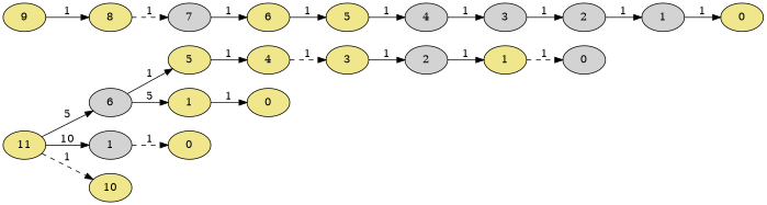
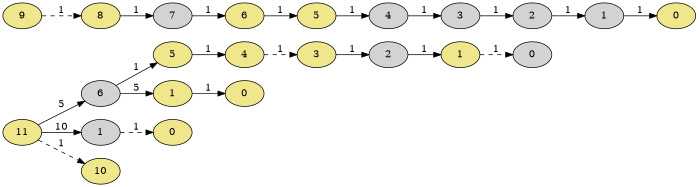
  digraph {
    rankdir=LR
    node [fillcolor=khaki style=filled]
    edge [style=solid]
    n1 [fillcolor=lightgrey label=6]
    n2 [label=5]
    n3 [label=1]
    n4 [label=4]
    n5 [label=0]
    n6 [label=3]
    n7 [fillcolor=lightgrey label=2]
    n8 [label=1]
    n9 [fillcolor=lightgrey label=0]
    n10 [fillcolor=lightgrey label=1]
    n11 [label=0]
    11
    10
    9
    8
    7 [fillcolor=lightgrey]
    6
    5
    4 [fillcolor=lightgrey]
    3 [fillcolor=lightgrey]
    2 [fillcolor=lightgrey]
    1 [fillcolor=lightgrey]
    0
    n1 -> n2 [label=1]
    n1 -> n3 [label=5]
    n2 -> n4 [label=1]
    n3 -> n5 [label=1]
    n4 -> n6 [label=1 style=dashed]
    n6 -> n7 [label=1]
    n7 -> n8 [label=1]
    n8 -> n9 [label=1 style=dashed]
    n10 -> n11 [label=1 style=dashed]
    11 -> n1 [label=5]
    11 -> n10 [label=10]
    11 -> 10 [label=1 style=dashed]
-   9 -> 8 [label=1]
-   8 -> 7 [label=1 style=dashed]
+   9 -> 8 [label=1 style=dashed]
+   8 -> 7 [label=1]
    7 -> 6 [label=1]
    6 -> 5 [label=1]
    5 -> 4 [label=1]
    4 -> 3 [label=1]
    3 -> 2 [label=1]
    2 -> 1 [label=1]
    1 -> 0 [label=1]
  }
